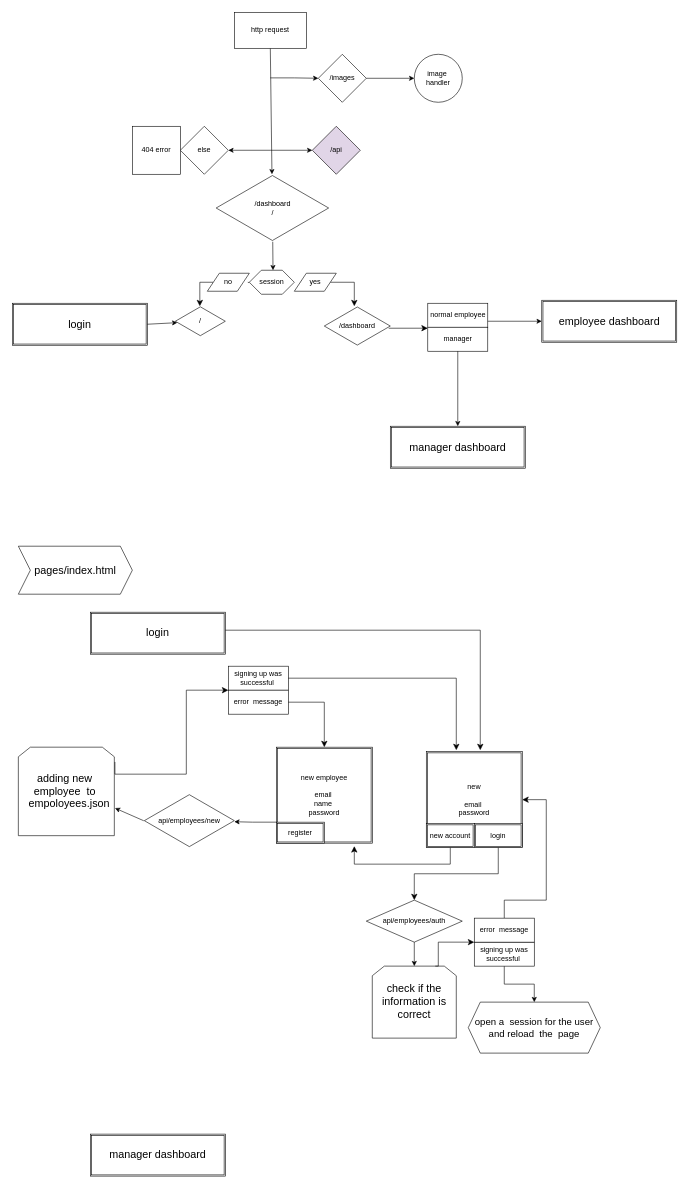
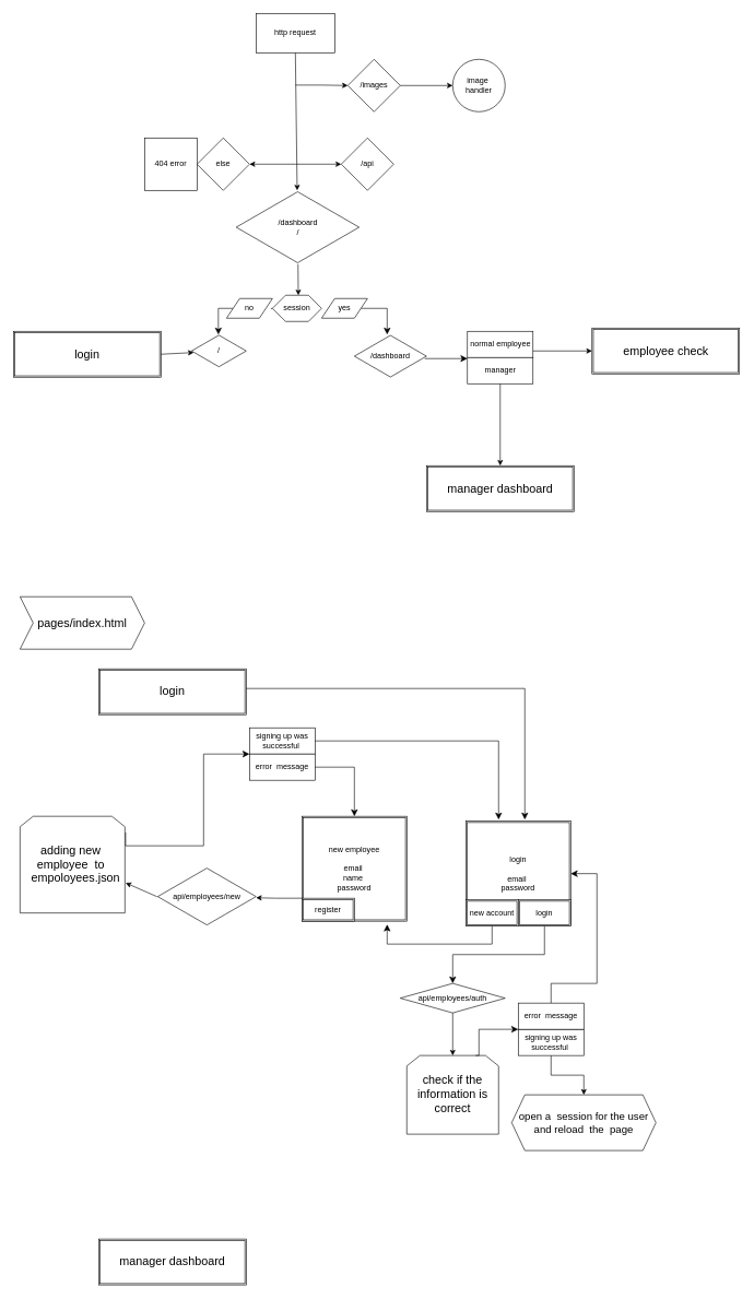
  <mxCell id="0" />
  <mxCell id="1" parent="0" />
  <mxCell id="2" value="/dashboard&lt;br&gt;/" style="html=1;whiteSpace=wrap;aspect=fixed;shape=isoRectangle;" parent="1" vertex="1"><mxGeometry x="359.75" y="290" width="187.5" height="112.5" as="geometry" /></mxCell>
  <mxCell id="3" value="new employee&lt;br&gt;&lt;br&gt;email&amp;nbsp;&lt;br&gt;name&amp;nbsp;&lt;br&gt;password" style="shape=ext;double=1;whiteSpace=wrap;html=1;aspect=fixed;" parent="1" vertex="1"><mxGeometry x="460" y="1245" width="160" height="160" as="geometry" /></mxCell>
  <mxCell id="4" value="/dashboard" style="html=1;whiteSpace=wrap;aspect=fixed;shape=isoRectangle;" parent="1" vertex="1"><mxGeometry x="540" y="510" width="110" height="66" as="geometry" /></mxCell>
  <mxCell id="5" value="" style="endArrow=classic;html=1;rounded=0;exitX=0.5;exitY=1;exitDx=0;exitDy=0;" parent="1" target="2" edge="1" source="62"><mxGeometry width="50" height="50" relative="1" as="geometry"><mxPoint x="452.5" y="190" as="sourcePoint" /><mxPoint x="552.5" y="290" as="targetPoint" /></mxGeometry></mxCell>
  <mxCell id="6" value="" style="endArrow=classic;html=1;rounded=0;" parent="1" source="2" edge="1"><mxGeometry width="50" height="50" relative="1" as="geometry"><mxPoint x="472.5" y="570" as="sourcePoint" /><mxPoint x="454.5" y="450" as="targetPoint" /></mxGeometry></mxCell>
  <mxCell id="7" value="session" style="shape=hexagon;perimeter=hexagonPerimeter2;whiteSpace=wrap;html=1;fixedSize=1;" parent="1" vertex="1"><mxGeometry x="415" y="450" width="75" height="40" as="geometry" /></mxCell>
  <mxCell id="8" value="" style="endArrow=none;html=1;rounded=0;" parent="1" edge="1"><mxGeometry width="50" height="50" relative="1" as="geometry"><mxPoint x="412.5" y="470" as="sourcePoint" /><mxPoint x="415" y="470.714" as="targetPoint" /></mxGeometry></mxCell>
  <mxCell id="9" value="&lt;span style=&quot;color: rgba(0, 0, 0, 0); font-family: monospace; font-size: 0px; text-align: start;&quot;&gt;%3CmxGraphModel%3E%3Croot%3E%3CmxCell%20id%3D%220%22%2F%3E%3CmxCell%20id%3D%221%22%20parent%3D%220%22%2F%3E%3CmxCell%20id%3D%222%22%20value%3D%22no%22%20style%3D%22shape%3Dparallelogram%3Bperimeter%3DparallelogramPerimeter%3BwhiteSpace%3Dwrap%3Bhtml%3D1%3BfixedSize%3D1%3B%22%20vertex%3D%221%22%20parent%3D%221%22%3E%3CmxGeometry%20x%3D%22252.5%22%20y%3D%22105%22%20width%3D%2270%22%20height%3D%2230%22%20as%3D%22geometry%22%2F%3E%3C%2FmxCell%3E%3C%2Froot%3E%3C%2FmxGraphModel%3E&lt;/span&gt;" style="text;html=1;align=center;verticalAlign=middle;resizable=0;points=[];autosize=1;strokeColor=none;fillColor=none;" parent="1" vertex="1"><mxGeometry x="492.5" y="450" width="20" height="30" as="geometry" /></mxCell>
  <mxCell id="10" value="" style="edgeStyle=segmentEdgeStyle;endArrow=classic;html=1;curved=0;rounded=0;endSize=8;startSize=8;" parent="1" source="26" edge="1"><mxGeometry width="50" height="50" relative="1" as="geometry"><mxPoint x="382.5" y="470" as="sourcePoint" /><mxPoint x="332.5" y="510" as="targetPoint" /><Array as="points"><mxPoint x="332.5" y="470" /></Array></mxGeometry></mxCell>
  <mxCell id="11" value="" style="edgeStyle=segmentEdgeStyle;endArrow=classic;html=1;curved=0;rounded=0;endSize=8;startSize=8;" parent="1" source="28" edge="1"><mxGeometry width="50" height="50" relative="1" as="geometry"><mxPoint x="482.5" y="600" as="sourcePoint" /><mxPoint x="590" y="510" as="targetPoint" /><Array as="points"><mxPoint x="590" y="470" /><mxPoint x="590" y="509" /></Array></mxGeometry></mxCell>
  <mxCell id="12" value="/" style="html=1;whiteSpace=wrap;aspect=fixed;shape=isoRectangle;" parent="1" vertex="1"><mxGeometry x="291.67" y="510" width="83.33" height="50" as="geometry" /></mxCell>
- <mxCell id="13" value="new&lt;br&gt;&lt;br&gt;email&amp;nbsp;&lt;br&gt;password" style="shape=ext;double=1;whiteSpace=wrap;html=1;aspect=fixed;" parent="1" vertex="1"><mxGeometry x="710" y="1252.5" width="160" height="160" as="geometry" /></mxCell>
+ <mxCell id="13" value="login&lt;br&gt;&lt;br&gt;email&amp;nbsp;&lt;br&gt;password" style="shape=ext;double=1;whiteSpace=wrap;html=1;aspect=fixed;" parent="1" vertex="1"><mxGeometry x="710" y="1252.5" width="160" height="160" as="geometry" /></mxCell>
  <mxCell id="14" value="" style="edgeStyle=segmentEdgeStyle;endArrow=classic;html=1;curved=0;rounded=0;endSize=8;startSize=8;" parent="1" edge="1"><mxGeometry width="50" height="50" relative="1" as="geometry"><mxPoint x="370" y="1050" as="sourcePoint" /><mxPoint x="800" y="1250" as="targetPoint" /><Array as="points"><mxPoint x="370" y="1050" /><mxPoint x="800" y="1050" /></Array></mxGeometry></mxCell>
  <mxCell id="15" value="" style="edgeStyle=segmentEdgeStyle;endArrow=classic;html=1;curved=0;rounded=0;endSize=8;startSize=8;exitX=0.976;exitY=0.555;exitDx=0;exitDy=0;exitPerimeter=0;" parent="1" source="4" edge="1"><mxGeometry width="50" height="50" relative="1" as="geometry"><mxPoint x="312.5" y="590" as="sourcePoint" /><mxPoint x="712.5" y="547" as="targetPoint" /></mxGeometry></mxCell>
  <mxCell id="16" value="new account" style="shape=ext;double=1;rounded=0;whiteSpace=wrap;html=1;" parent="1" vertex="1"><mxGeometry x="710" y="1372.5" width="80" height="40" as="geometry" /></mxCell>
  <mxCell id="17" value="login" style="shape=ext;double=1;rounded=0;whiteSpace=wrap;html=1;" parent="1" vertex="1"><mxGeometry x="790" y="1372.5" width="80" height="40" as="geometry" /></mxCell>
  <mxCell id="18" value="" style="edgeStyle=elbowEdgeStyle;elbow=vertical;endArrow=classic;html=1;curved=0;rounded=0;endSize=8;startSize=8;exitX=0.5;exitY=1;exitDx=0;exitDy=0;" parent="1" source="16" edge="1"><mxGeometry width="50" height="50" relative="1" as="geometry"><mxPoint x="940" y="1380" as="sourcePoint" /><mxPoint x="590" y="1410" as="targetPoint" /><Array as="points"><mxPoint x="650" y="1440" /></Array></mxGeometry></mxCell>
  <mxCell id="19" value="register" style="shape=ext;double=1;rounded=0;whiteSpace=wrap;html=1;" parent="1" vertex="1"><mxGeometry x="460" y="1370" width="80" height="35" as="geometry" /></mxCell>
  <mxCell id="20" value="api/employees/new" style="html=1;whiteSpace=wrap;aspect=fixed;shape=isoRectangle;" parent="1" vertex="1"><mxGeometry x="240" y="1322.5" width="150" height="90" as="geometry" /></mxCell>
  <mxCell id="21" value="&lt;font style=&quot;font-size: 18px;&quot;&gt;adding new&amp;nbsp; employee&amp;nbsp; to&amp;nbsp;&lt;br&gt;&amp;nbsp; empoloyees.json&lt;/font&gt;" style="shape=loopLimit;whiteSpace=wrap;html=1;" parent="1" vertex="1"><mxGeometry x="30" y="1245" width="160" height="147.5" as="geometry" /></mxCell>
  <mxCell id="22" value="" style="endArrow=classic;html=1;rounded=0;exitX=0;exitY=0;exitDx=0;exitDy=0;" parent="1" source="19" target="20" edge="1"><mxGeometry width="50" height="50" relative="1" as="geometry"><mxPoint x="570" y="1300" as="sourcePoint" /><mxPoint x="620" y="1250" as="targetPoint" /><Array as="points"><mxPoint x="420" y="1370" /></Array></mxGeometry></mxCell>
  <mxCell id="23" value="" style="endArrow=classic;html=1;rounded=0;exitX=-0.006;exitY=0.502;exitDx=0;exitDy=0;exitPerimeter=0;entryX=1.007;entryY=0.689;entryDx=0;entryDy=0;entryPerimeter=0;" parent="1" source="20" target="21" edge="1"><mxGeometry width="50" height="50" relative="1" as="geometry"><mxPoint x="480" y="1300" as="sourcePoint" /><mxPoint x="530" y="1250" as="targetPoint" /></mxGeometry></mxCell>
  <mxCell id="24" value="signing up was successful&amp;nbsp;" style="whiteSpace=wrap;html=1;" parent="1" vertex="1"><mxGeometry x="380" y="1110" width="100" height="40" as="geometry" /></mxCell>
  <mxCell id="25" value="" style="edgeStyle=segmentEdgeStyle;endArrow=classic;html=1;curved=0;rounded=0;endSize=8;startSize=8;" parent="1" target="26" edge="1"><mxGeometry width="50" height="50" relative="1" as="geometry"><mxPoint x="382.5" y="470" as="sourcePoint" /><mxPoint x="332.5" y="510" as="targetPoint" /><Array as="points" /></mxGeometry></mxCell>
  <mxCell id="26" value="no" style="shape=parallelogram;perimeter=parallelogramPerimeter;whiteSpace=wrap;html=1;fixedSize=1;" parent="1" vertex="1"><mxGeometry x="345" y="455" width="70" height="30" as="geometry" /></mxCell>
  <mxCell id="27" value="" style="edgeStyle=segmentEdgeStyle;endArrow=classic;html=1;curved=0;rounded=0;endSize=8;startSize=8;" parent="1" source="9" target="28" edge="1"><mxGeometry width="50" height="50" relative="1" as="geometry"><mxPoint x="512.5" y="465" as="sourcePoint" /><mxPoint x="572.5" y="509" as="targetPoint" /></mxGeometry></mxCell>
  <mxCell id="28" value="yes" style="shape=parallelogram;perimeter=parallelogramPerimeter;whiteSpace=wrap;html=1;fixedSize=1;" parent="1" vertex="1"><mxGeometry x="490" y="455" width="70" height="30" as="geometry" /></mxCell>
- <mxCell id="29" value="api/employees/auth" style="rhombus;whiteSpace=wrap;html=1;" parent="1" vertex="1"><mxGeometry x="610" y="1500" width="160" height="70" as="geometry" /></mxCell>
+ <mxCell id="29" value="api/employees/auth" style="rhombus;whiteSpace=wrap;html=1;" parent="1" vertex="1"><mxGeometry x="610" y="1500" width="160" height="45" as="geometry" /></mxCell>
  <mxCell id="30" style="edgeStyle=orthogonalEdgeStyle;rounded=0;orthogonalLoop=1;jettySize=auto;html=1;exitX=0.5;exitY=1;exitDx=0;exitDy=0;" parent="1" source="24" target="24" edge="1"><mxGeometry relative="1" as="geometry" /></mxCell>
  <mxCell id="31" value="error&amp;nbsp; message" style="whiteSpace=wrap;html=1;" parent="1" vertex="1"><mxGeometry x="380" y="1150" width="100" height="40" as="geometry" /></mxCell>
  <mxCell id="32" value="" style="edgeStyle=segmentEdgeStyle;endArrow=classic;html=1;curved=0;rounded=0;endSize=8;startSize=8;entryX=0;entryY=0;entryDx=0;entryDy=0;exitX=1.006;exitY=0.167;exitDx=0;exitDy=0;exitPerimeter=0;" parent="1" source="21" target="31" edge="1"><mxGeometry width="50" height="50" relative="1" as="geometry"><mxPoint x="310" y="1290" as="sourcePoint" /><mxPoint x="330" y="1130" as="targetPoint" /><Array as="points"><mxPoint x="310" y="1290" /><mxPoint x="310" y="1150" /></Array></mxGeometry></mxCell>
  <mxCell id="33" value="" style="edgeStyle=segmentEdgeStyle;endArrow=classic;html=1;curved=0;rounded=0;endSize=8;startSize=8;" parent="1" edge="1"><mxGeometry width="50" height="50" relative="1" as="geometry"><mxPoint x="480" y="1130" as="sourcePoint" /><mxPoint x="760" y="1250" as="targetPoint" /></mxGeometry></mxCell>
  <mxCell id="34" value="" style="edgeStyle=segmentEdgeStyle;endArrow=classic;html=1;curved=0;rounded=0;endSize=8;startSize=8;exitX=1;exitY=0.5;exitDx=0;exitDy=0;" parent="1" source="31" target="3" edge="1"><mxGeometry width="50" height="50" relative="1" as="geometry"><mxPoint x="490" y="1140" as="sourcePoint" /><mxPoint x="770" y="1260" as="targetPoint" /><Array as="points"><mxPoint x="540" y="1170" /></Array></mxGeometry></mxCell>
  <mxCell id="35" value="&lt;font style=&quot;font-size: 18px;&quot;&gt;check if the information is correct&lt;/font&gt;" style="shape=loopLimit;whiteSpace=wrap;html=1;" parent="1" vertex="1"><mxGeometry x="620" y="1610" width="140" height="120" as="geometry" /></mxCell>
  <mxCell id="36" value="" style="endArrow=classic;html=1;rounded=0;exitX=0.5;exitY=1;exitDx=0;exitDy=0;entryX=0.5;entryY=0;entryDx=0;entryDy=0;" parent="1" source="29" target="35" edge="1"><mxGeometry width="50" height="50" relative="1" as="geometry"><mxPoint x="840" y="1540" as="sourcePoint" /><mxPoint x="890" y="1490" as="targetPoint" /></mxGeometry></mxCell>
  <mxCell id="37" value="" style="edgeStyle=segmentEdgeStyle;endArrow=classic;html=1;curved=0;rounded=0;endSize=8;startSize=8;exitX=0.75;exitY=0;exitDx=0;exitDy=0;entryX=0;entryY=0;entryDx=0;entryDy=0;" parent="1" source="35" target="41" edge="1"><mxGeometry width="50" height="50" relative="1" as="geometry"><mxPoint x="869.17" y="1560" as="sourcePoint" /><mxPoint x="790" y="1580" as="targetPoint" /><Array as="points"><mxPoint x="730" y="1610" /><mxPoint x="730" y="1570" /></Array></mxGeometry></mxCell>
  <mxCell id="38" value="" style="edgeStyle=elbowEdgeStyle;elbow=vertical;endArrow=classic;html=1;curved=0;rounded=0;endSize=8;startSize=8;entryX=0.5;entryY=0;entryDx=0;entryDy=0;exitX=0.5;exitY=1;exitDx=0;exitDy=0;" parent="1" source="17" target="29" edge="1"><mxGeometry width="50" height="50" relative="1" as="geometry"><mxPoint x="860" y="1470" as="sourcePoint" /><mxPoint x="770" y="1390" as="targetPoint" /></mxGeometry></mxCell>
  <mxCell id="39" value="" style="edgeStyle=segmentEdgeStyle;endArrow=classic;html=1;curved=0;rounded=0;endSize=8;startSize=8;exitX=0.5;exitY=0;exitDx=0;exitDy=0;entryX=1;entryY=0.5;entryDx=0;entryDy=0;" parent="1" target="13" edge="1"><mxGeometry width="50" height="50" relative="1" as="geometry"><mxPoint x="840" y="1530" as="sourcePoint" /><mxPoint x="910" y="1450" as="targetPoint" /><Array as="points"><mxPoint x="840" y="1500" /><mxPoint x="910" y="1500" /><mxPoint x="910" y="1333" /></Array></mxGeometry></mxCell>
  <mxCell id="40" value="" style="edgeStyle=orthogonalEdgeStyle;rounded=0;orthogonalLoop=1;jettySize=auto;html=1;entryX=0.5;entryY=0;entryDx=0;entryDy=0;" parent="1" source="41" target="44" edge="1"><mxGeometry relative="1" as="geometry"><mxPoint x="890.091" y="1675" as="targetPoint" /></mxGeometry></mxCell>
  <mxCell id="41" value="signing up was successful&amp;nbsp;" style="whiteSpace=wrap;html=1;" parent="1" vertex="1"><mxGeometry x="790" y="1570" width="100" height="40" as="geometry" /></mxCell>
  <mxCell id="42" style="edgeStyle=orthogonalEdgeStyle;rounded=0;orthogonalLoop=1;jettySize=auto;html=1;exitX=0.5;exitY=1;exitDx=0;exitDy=0;" parent="1" source="41" target="41" edge="1"><mxGeometry relative="1" as="geometry" /></mxCell>
  <mxCell id="43" value="error&amp;nbsp; message" style="whiteSpace=wrap;html=1;" parent="1" vertex="1"><mxGeometry x="790" y="1530" width="100" height="40" as="geometry" /></mxCell>
  <mxCell id="44" value="&lt;font size=&quot;3&quot;&gt;open a&amp;nbsp; session for the user and reload&amp;nbsp; the&amp;nbsp; page&lt;/font&gt;" style="shape=hexagon;perimeter=hexagonPerimeter2;whiteSpace=wrap;html=1;fixedSize=1;" parent="1" vertex="1"><mxGeometry x="780" y="1670" width="220" height="85" as="geometry" /></mxCell>
  <mxCell id="45" value="normal employee" style="whiteSpace=wrap;html=1;" parent="1" vertex="1"><mxGeometry x="712.5" y="505" width="100" height="40" as="geometry" /></mxCell>
  <mxCell id="46" style="edgeStyle=orthogonalEdgeStyle;rounded=0;orthogonalLoop=1;jettySize=auto;html=1;exitX=0.5;exitY=1;exitDx=0;exitDy=0;" parent="1" source="45" target="45" edge="1"><mxGeometry relative="1" as="geometry" /></mxCell>
  <mxCell id="47" value="manager" style="whiteSpace=wrap;html=1;" parent="1" vertex="1"><mxGeometry x="712.5" y="545" width="100" height="40" as="geometry" /></mxCell>
  <mxCell id="48" value="" style="endArrow=classic;html=1;rounded=0;exitX=0.5;exitY=1;exitDx=0;exitDy=0;" parent="1" source="47" edge="1"><mxGeometry width="50" height="50" relative="1" as="geometry"><mxPoint x="442.5" y="740" as="sourcePoint" /><mxPoint x="762.5" y="710" as="targetPoint" /></mxGeometry></mxCell>
  <mxCell id="49" value="&lt;font style=&quot;font-size: 18px;&quot;&gt;manager dashboard&lt;/font&gt;" style="shape=ext;double=1;rounded=0;whiteSpace=wrap;html=1;" parent="1" vertex="1"><mxGeometry x="650" y="710" width="225" height="70" as="geometry" /></mxCell>
- <mxCell id="50" value="&lt;font style=&quot;font-size: 18px;&quot;&gt;employee dashboard&lt;/font&gt;" style="shape=ext;double=1;rounded=0;whiteSpace=wrap;html=1;" parent="1" vertex="1"><mxGeometry x="902.5" y="500" width="225" height="70" as="geometry" /></mxCell>
+ <mxCell id="50" value="&lt;font style=&quot;font-size: 18px;&quot;&gt;employee check&lt;/font&gt;" style="shape=ext;double=1;rounded=0;whiteSpace=wrap;html=1;" parent="1" vertex="1"><mxGeometry x="902.5" y="500" width="225" height="70" as="geometry" /></mxCell>
  <mxCell id="51" value="" style="endArrow=classic;html=1;rounded=0;exitX=1;exitY=0.75;exitDx=0;exitDy=0;entryX=0;entryY=0.5;entryDx=0;entryDy=0;" parent="1" source="45" target="50" edge="1"><mxGeometry width="50" height="50" relative="1" as="geometry"><mxPoint x="772.5" y="595" as="sourcePoint" /><mxPoint x="772.5" y="720" as="targetPoint" /></mxGeometry></mxCell>
  <mxCell id="52" value="&lt;span style=&quot;font-size: 18px;&quot;&gt;login&lt;/span&gt;" style="shape=ext;double=1;rounded=0;whiteSpace=wrap;html=1;" parent="1" vertex="1"><mxGeometry x="20" y="505" width="225" height="70" as="geometry" /></mxCell>
  <mxCell id="53" value="" style="endArrow=classic;html=1;rounded=0;exitX=1;exitY=0.5;exitDx=0;exitDy=0;entryX=0.039;entryY=0.547;entryDx=0;entryDy=0;entryPerimeter=0;" parent="1" source="52" target="12" edge="1"><mxGeometry width="50" height="50" relative="1" as="geometry"><mxPoint x="242.5" y="840" as="sourcePoint" /><mxPoint x="292.5" y="790" as="targetPoint" /></mxGeometry></mxCell>
  <mxCell id="54" value="&lt;span style=&quot;font-size: 18px;&quot;&gt;login&lt;/span&gt;" style="shape=ext;double=1;rounded=0;whiteSpace=wrap;html=1;" parent="1" vertex="1"><mxGeometry x="150" y="1020" width="225" height="70" as="geometry" /></mxCell>
  <mxCell id="55" value="&lt;font style=&quot;font-size: 18px;&quot;&gt;manager dashboard&lt;/font&gt;" style="shape=ext;double=1;rounded=0;whiteSpace=wrap;html=1;" parent="1" vertex="1"><mxGeometry x="150" y="1890" width="225" height="70" as="geometry" /></mxCell>
  <mxCell id="56" value="&lt;font style=&quot;font-size: 18px;&quot;&gt;pages/index.html&lt;/font&gt;" style="shape=step;perimeter=stepPerimeter;whiteSpace=wrap;html=1;fixedSize=1;" parent="1" vertex="1"><mxGeometry x="30" y="910" width="190" height="80" as="geometry" /></mxCell>
  <mxCell id="57" value="" style="endArrow=classic;html=1;rounded=0;" parent="1" edge="1"><mxGeometry width="50" height="50" relative="1" as="geometry"><mxPoint x="450" y="250" as="sourcePoint" /><mxPoint x="520" y="250" as="targetPoint" /></mxGeometry></mxCell>
- <mxCell id="58" value="/api" style="rhombus;whiteSpace=wrap;html=1;fillColor=#e1d5e7;" parent="1" vertex="1"><mxGeometry x="520" y="210" width="80" height="80" as="geometry" /></mxCell>
+ <mxCell id="58" value="/api" style="rhombus;whiteSpace=wrap;html=1;" parent="1" vertex="1"><mxGeometry x="520" y="210" width="80" height="80" as="geometry" /></mxCell>
  <mxCell id="59" value="" style="endArrow=classic;html=1;rounded=0;" parent="1" edge="1"><mxGeometry width="50" height="50" relative="1" as="geometry"><mxPoint x="450" y="250" as="sourcePoint" /><mxPoint x="380" y="250" as="targetPoint" /></mxGeometry></mxCell>
  <mxCell id="60" value="else" style="rhombus;whiteSpace=wrap;html=1;" parent="1" vertex="1"><mxGeometry x="300" y="210" width="80" height="80" as="geometry" /></mxCell>
  <mxCell id="61" value="404 error" style="whiteSpace=wrap;html=1;aspect=fixed;" parent="1" vertex="1"><mxGeometry x="220" y="210" width="80" height="80" as="geometry" /></mxCell>
  <mxCell id="62" value="http request" style="rounded=0;whiteSpace=wrap;html=1;" parent="1" vertex="1"><mxGeometry x="390" y="20" width="120" height="60" as="geometry" /></mxCell>
  <mxCell id="63" value="" style="edgeStyle=orthogonalEdgeStyle;rounded=0;orthogonalLoop=1;jettySize=auto;html=1;" edge="1" parent="1" source="64" target="66"><mxGeometry relative="1" as="geometry" /></mxCell>
  <mxCell id="64" value="/images" style="rhombus;whiteSpace=wrap;html=1;" vertex="1" parent="1"><mxGeometry x="530" y="90" width="80" height="80" as="geometry" /></mxCell>
  <mxCell id="65" value="" style="endArrow=classic;html=1;rounded=0;entryX=0;entryY=0.5;entryDx=0;entryDy=0;" edge="1" parent="1" target="64"><mxGeometry width="50" height="50" relative="1" as="geometry"><mxPoint x="450" y="129.33" as="sourcePoint" /><mxPoint x="520" y="129.33" as="targetPoint" /><Array as="points"><mxPoint x="490" y="129.33" /></Array></mxGeometry></mxCell>
  <mxCell id="66" value="image&amp;nbsp; handler" style="ellipse;whiteSpace=wrap;html=1;" vertex="1" parent="1"><mxGeometry x="690" y="90" width="80" height="80" as="geometry" /></mxCell>
